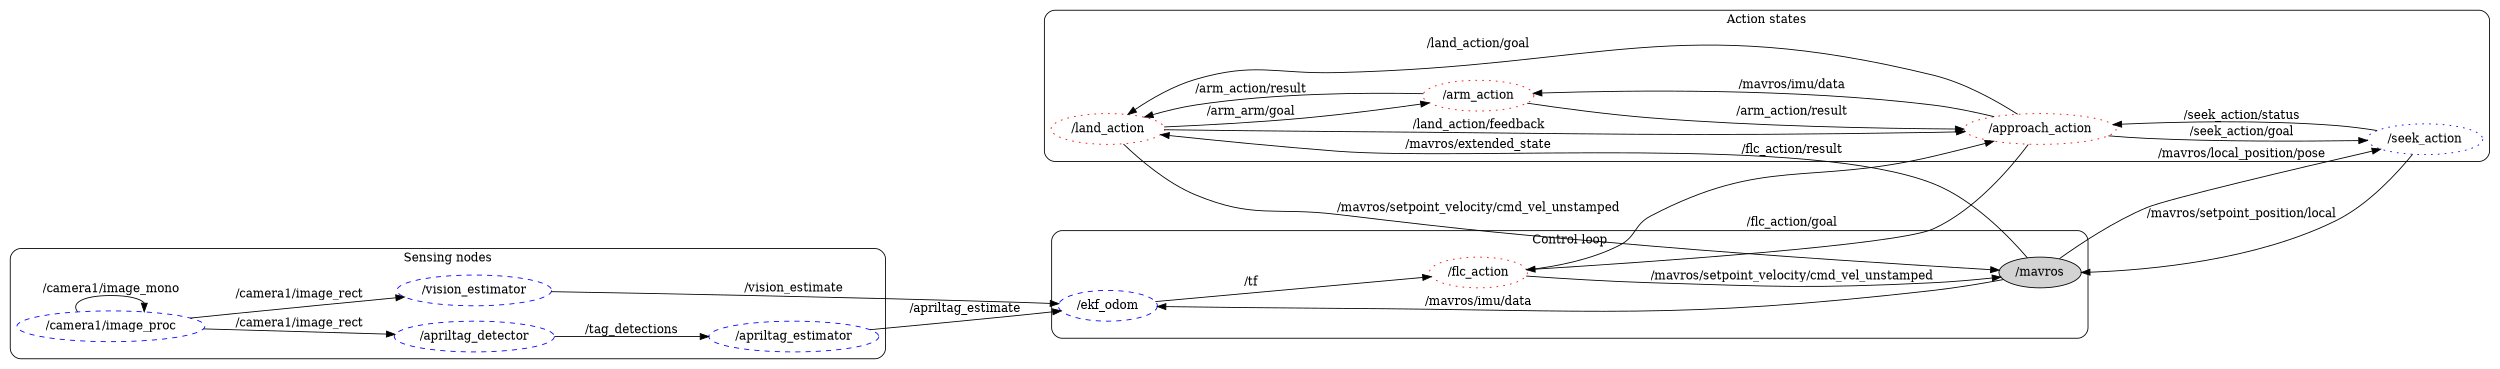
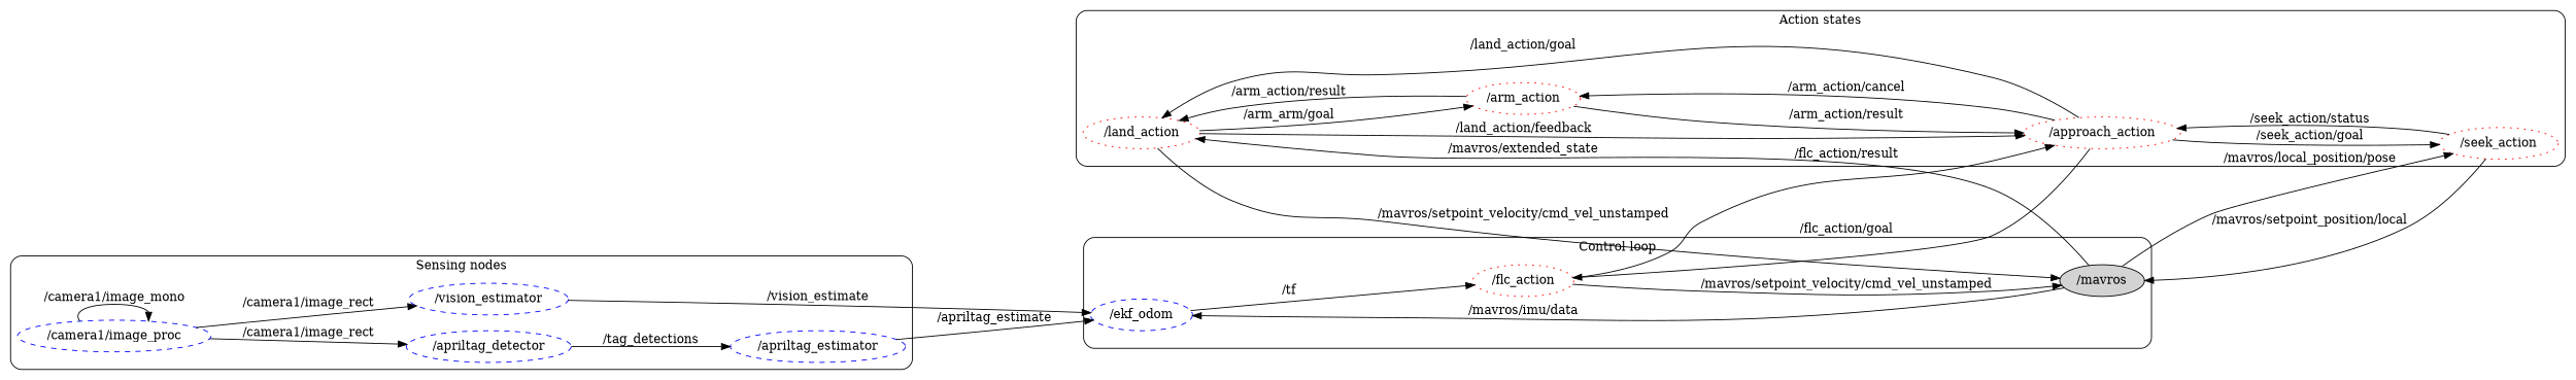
  digraph {
    compound=True
    fontname="DejaVu Serif"
    rank=same
    rankdir=LR
    ranksep=1.0
    node [color=blue fontname="DejaVu Serif" shape=ellipse style=dashed]
    edge [fontname="DejaVu Serif" penwidth=1]
    n1 [height=0.5 label="/vision_estimator" width=2.004]
    n2 [height=0.5 label="/apriltag_detector" width=2.022]
    n3 [height=0.5 label="/apriltag_estimator" width=2.1484]
    n4 [height=0.5 label="/camera1/image_proc" width=2.4373]
    n5 [color=red height=0.5 label="/land_action" style=dotted width=1.4985]
    n6 [color=red height=0.5 label="/arm_action" style=dotted width=1.4804]
    n7 [color=red height=0.5 label="/approach_action" style=dotted width=2.1665]
-   n8 [height=0.5 label="/seek_action" style=dotted width=1.5165]
+   n8 [color=red height=0.5 label="/seek_action" style=dotted width=1.5165]
    n9 [height=0.5 label="/ekf_odom" width=1.3721]
    n10 [color=red height=0.5 label="/flc_action" style=dotted width=1.336]
    n11 [height=0.5 label="/mavros" style=filled width=1.1013 color=""]
    subgraph cluster_1 {
      label="Sensing nodes"
      style=rounded
      n1
      n2
      n3
      n4
    }
    subgraph cluster_2 {
      label="Action states"
      style=rounded
      n5
      n6
      n7
      n8
    }
    subgraph cluster_3 {
      label="Control loop"
      style=rounded
      n9
      n10
      n11
    }
    n1 -> n9 [label="/vision_estimate"]
    n2 -> n3 [label="/tag_detections"]
    n3 -> n9 [label="/apriltag_estimate"]
    n4 -> n1 [label="/camera1/image_rect"]
    n4 -> n2 [label="/camera1/image_rect"]
    n4 -> n4 [label="/camera1/image_mono"]
    n5 -> n6 [label="/arm_arm/goal"]
    n5 -> n7 [label="/land_action/feedback"]
    n5 -> n11 [label="/mavros/setpoint_velocity/cmd_vel_unstamped"]
    n6 -> n5 [label="/arm_action/result"]
    n6 -> n7 [label="/arm_action/result"]
    n7 -> n5 [label="/land_action/goal"]
-   n7 -> n6 [label="/mavros/imu/data"]
+   n7 -> n6 [label="/arm_action/cancel"]
    n7 -> n8 [label="/seek_action/goal"]
    n7 -> n10 [label="/flc_action/goal"]
    n8 -> n7 [label="/seek_action/status"]
    n8 -> n11 [label="/mavros/setpoint_position/local"]
    n9 -> n10 [label="/tf"]
    n10 -> n7 [label="/flc_action/result"]
    n10 -> n11 [label="/mavros/setpoint_velocity/cmd_vel_unstamped"]
    n11 -> n5 [label="/mavros/extended_state"]
    n11 -> n8 [label="/mavros/local_position/pose"]
    n11 -> n9 [label="/mavros/imu/data"]
  }
